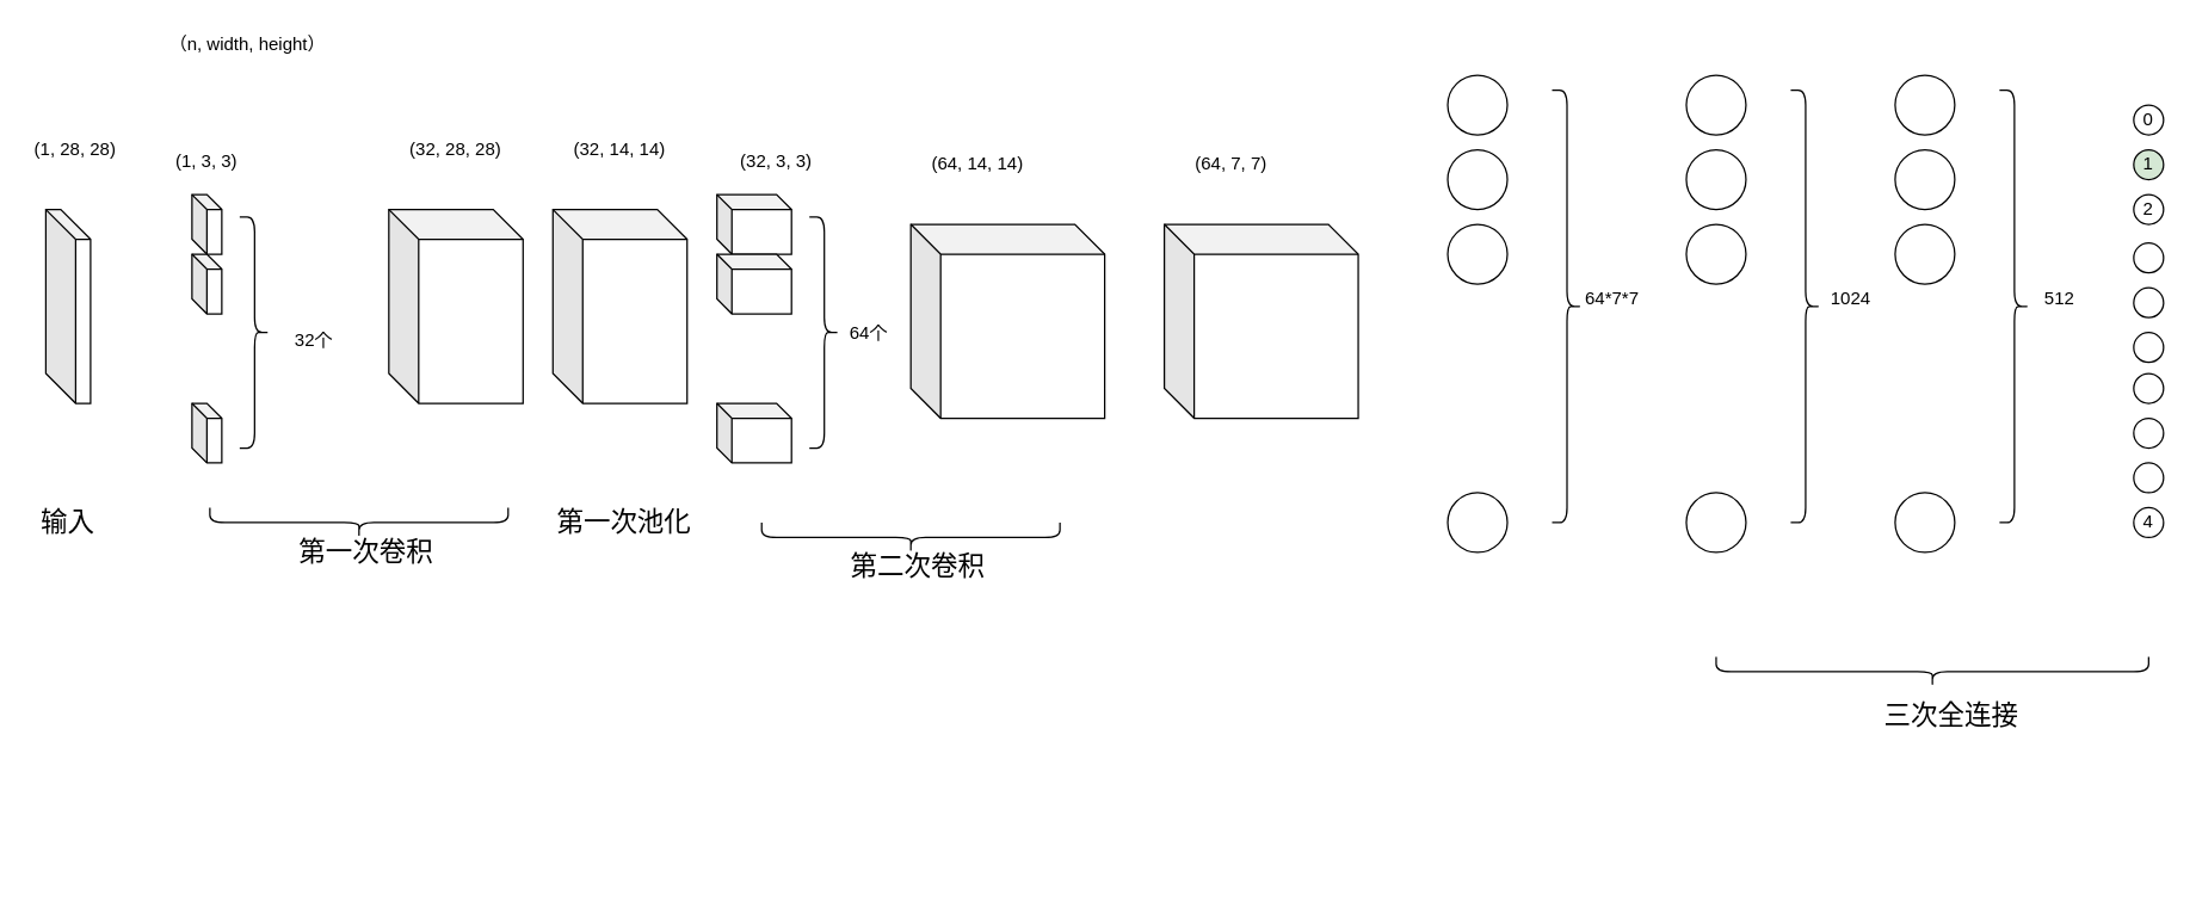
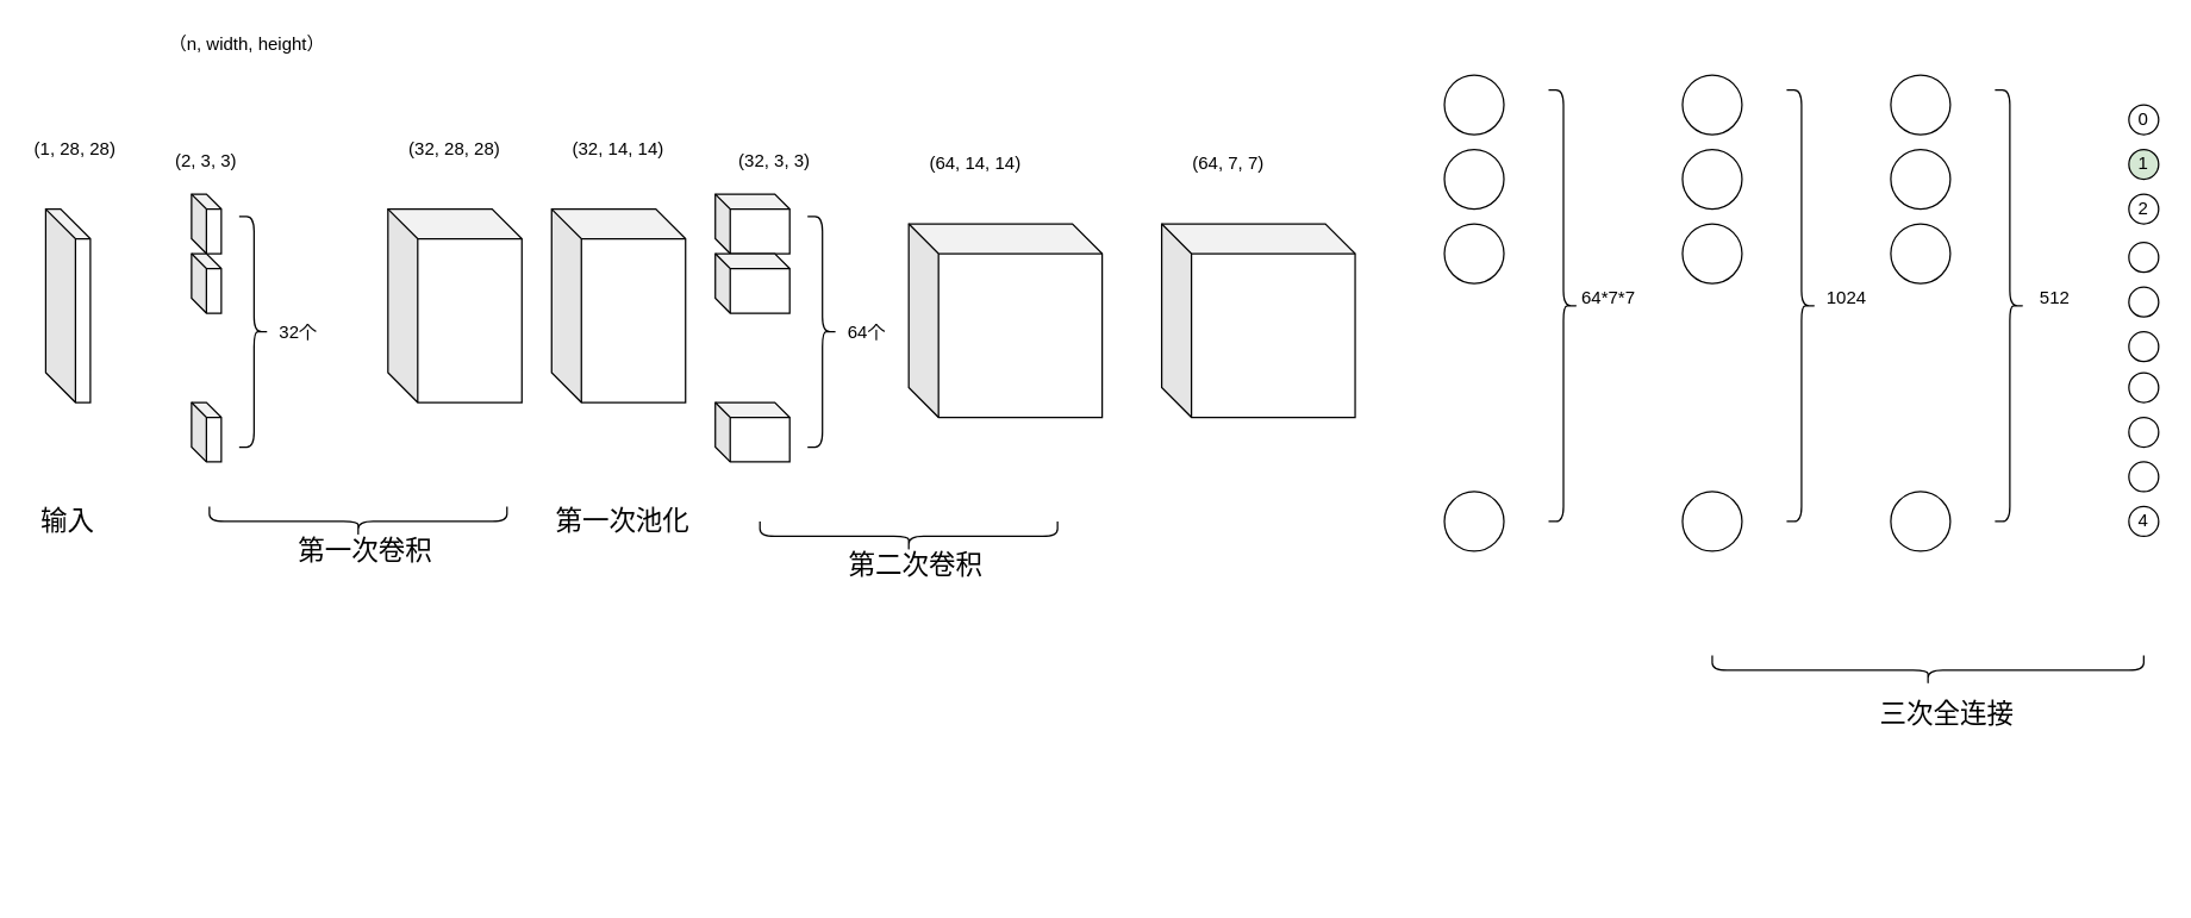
  <mxCell id="0" />
  <mxCell id="1" parent="0" />
  <mxCell id="2" value="" style="shape=cube;whiteSpace=wrap;html=1;boundedLbl=1;backgroundOutline=1;darkOpacity=0.05;darkOpacity2=0.1;" vertex="1" parent="1"><mxGeometry x="30" y="140" width="30" height="130" as="geometry" /></mxCell>
  <mxCell id="3" value="（n, width, height）" style="text;html=1;align=center;verticalAlign=middle;resizable=0;points=[];autosize=1;strokeColor=none;" vertex="1" parent="1"><mxGeometry x="105" y="20" width="120" height="20" as="geometry" /></mxCell>
  <mxCell id="4" value="(1, 28, 28)" style="text;html=1;strokeColor=none;fillColor=none;align=center;verticalAlign=middle;whiteSpace=wrap;rounded=0;" vertex="1" parent="1"><mxGeometry x="20" y="90" width="60" height="20" as="geometry" /></mxCell>
  <mxCell id="5" value="" style="shape=cube;whiteSpace=wrap;html=1;boundedLbl=1;backgroundOutline=1;darkOpacity=0.05;darkOpacity2=0.1;size=10;" vertex="1" parent="1"><mxGeometry x="128" y="130" width="20" height="40" as="geometry" /></mxCell>
- <mxCell id="6" value="&lt;br&gt;(1, 3, 3)" style="text;html=1;strokeColor=none;fillColor=none;align=center;verticalAlign=middle;whiteSpace=wrap;rounded=0;" vertex="1" parent="1"><mxGeometry x="108" y="90" width="60" height="20" as="geometry" /></mxCell>
+ <mxCell id="6" value="&lt;br&gt;(2, 3, 3)" style="text;html=1;strokeColor=none;fillColor=none;align=center;verticalAlign=middle;whiteSpace=wrap;rounded=0;" vertex="1" parent="1"><mxGeometry x="108" y="90" width="60" height="20" as="geometry" /></mxCell>
  <mxCell id="7" value="" style="shape=cube;whiteSpace=wrap;html=1;boundedLbl=1;backgroundOutline=1;darkOpacity=0.05;darkOpacity2=0.1;size=10;" vertex="1" parent="1"><mxGeometry x="128" y="170" width="20" height="40" as="geometry" /></mxCell>
  <mxCell id="8" value="" style="shape=cube;whiteSpace=wrap;html=1;boundedLbl=1;backgroundOutline=1;darkOpacity=0.05;darkOpacity2=0.1;size=10;" vertex="1" parent="1"><mxGeometry x="128" y="270" width="20" height="40" as="geometry" /></mxCell>
  <mxCell id="9" value="" style="shape=cube;whiteSpace=wrap;html=1;boundedLbl=1;backgroundOutline=1;darkOpacity=0.05;darkOpacity2=0.1;" vertex="1" parent="1"><mxGeometry x="260" y="140" width="90" height="130" as="geometry" /></mxCell>
  <mxCell id="10" value="(32, 28, 28)" style="text;html=1;strokeColor=none;fillColor=none;align=center;verticalAlign=middle;whiteSpace=wrap;rounded=0;" vertex="1" parent="1"><mxGeometry x="265" y="90" width="80" height="20" as="geometry" /></mxCell>
  <mxCell id="11" value="" style="shape=cube;whiteSpace=wrap;html=1;boundedLbl=1;backgroundOutline=1;darkOpacity=0.05;darkOpacity2=0.1;" vertex="1" parent="1"><mxGeometry x="370" y="140" width="90" height="130" as="geometry" /></mxCell>
  <mxCell id="12" value="(32, 14, 14)" style="text;html=1;strokeColor=none;fillColor=none;align=center;verticalAlign=middle;whiteSpace=wrap;rounded=0;" vertex="1" parent="1"><mxGeometry x="375" y="90" width="80" height="20" as="geometry" /></mxCell>
  <mxCell id="13" value="" style="shape=curlyBracket;whiteSpace=wrap;html=1;rounded=1;flipH=1;" vertex="1" parent="1"><mxGeometry x="160" y="145" width="20" height="155" as="geometry" /></mxCell>
- <mxCell id="14" value="32个" style="text;html=1;strokeColor=none;fillColor=none;align=center;verticalAlign=middle;whiteSpace=wrap;rounded=0;" vertex="1" parent="1"><mxGeometry x="190" y="217.5" width="40" height="20" as="geometry" /></mxCell>
+ <mxCell id="14" value="32个" style="text;html=1;strokeColor=none;fillColor=none;align=center;verticalAlign=middle;whiteSpace=wrap;rounded=0;" vertex="1" parent="1"><mxGeometry x="180" y="212.5" width="40" height="20" as="geometry" /></mxCell>
  <mxCell id="15" value="" style="shape=cube;whiteSpace=wrap;html=1;boundedLbl=1;backgroundOutline=1;darkOpacity=0.05;darkOpacity2=0.1;size=10;" vertex="1" parent="1"><mxGeometry x="480" y="130" width="50" height="40" as="geometry" /></mxCell>
  <mxCell id="16" value="&lt;br&gt;(32, 3, 3)" style="text;html=1;strokeColor=none;fillColor=none;align=center;verticalAlign=middle;whiteSpace=wrap;rounded=0;" vertex="1" parent="1"><mxGeometry x="490" y="90" width="60" height="20" as="geometry" /></mxCell>
  <mxCell id="17" value="" style="shape=cube;whiteSpace=wrap;html=1;boundedLbl=1;backgroundOutline=1;darkOpacity=0.05;darkOpacity2=0.1;size=10;" vertex="1" parent="1"><mxGeometry x="480" y="170" width="50" height="40" as="geometry" /></mxCell>
  <mxCell id="18" value="" style="shape=cube;whiteSpace=wrap;html=1;boundedLbl=1;backgroundOutline=1;darkOpacity=0.05;darkOpacity2=0.1;size=10;" vertex="1" parent="1"><mxGeometry x="480" y="270" width="50" height="40" as="geometry" /></mxCell>
  <mxCell id="19" value="" style="shape=curlyBracket;whiteSpace=wrap;html=1;rounded=1;flipH=1;" vertex="1" parent="1"><mxGeometry x="542" y="145" width="20" height="155" as="geometry" /></mxCell>
  <mxCell id="20" value="64个" style="text;html=1;strokeColor=none;fillColor=none;align=center;verticalAlign=middle;whiteSpace=wrap;rounded=0;" vertex="1" parent="1"><mxGeometry x="562" y="212.5" width="40" height="20" as="geometry" /></mxCell>
  <mxCell id="21" value="" style="shape=cube;whiteSpace=wrap;html=1;boundedLbl=1;backgroundOutline=1;darkOpacity=0.05;darkOpacity2=0.1;" vertex="1" parent="1"><mxGeometry x="610" y="150" width="130" height="130" as="geometry" /></mxCell>
  <mxCell id="22" value="(64, 14, 14)" style="text;html=1;strokeColor=none;fillColor=none;align=center;verticalAlign=middle;whiteSpace=wrap;rounded=0;" vertex="1" parent="1"><mxGeometry x="615" y="100" width="80" height="20" as="geometry" /></mxCell>
  <mxCell id="23" value="" style="shape=cube;whiteSpace=wrap;html=1;boundedLbl=1;backgroundOutline=1;darkOpacity=0.05;darkOpacity2=0.1;" vertex="1" parent="1"><mxGeometry x="780" y="150" width="130" height="130" as="geometry" /></mxCell>
  <mxCell id="24" value="(64, 7, 7)" style="text;html=1;strokeColor=none;fillColor=none;align=center;verticalAlign=middle;whiteSpace=wrap;rounded=0;" vertex="1" parent="1"><mxGeometry x="785" y="100" width="80" height="20" as="geometry" /></mxCell>
  <mxCell id="25" value="" style="ellipse;whiteSpace=wrap;html=1;" vertex="1" parent="1"><mxGeometry x="970" y="50" width="40" height="40" as="geometry" /></mxCell>
  <mxCell id="26" value="" style="ellipse;whiteSpace=wrap;html=1;" vertex="1" parent="1"><mxGeometry x="970" y="100" width="40" height="40" as="geometry" /></mxCell>
  <mxCell id="27" value="" style="ellipse;whiteSpace=wrap;html=1;" vertex="1" parent="1"><mxGeometry x="970" y="150" width="40" height="40" as="geometry" /></mxCell>
  <mxCell id="28" value="" style="ellipse;whiteSpace=wrap;html=1;" vertex="1" parent="1"><mxGeometry x="970" y="330" width="40" height="40" as="geometry" /></mxCell>
  <mxCell id="29" value="" style="shape=curlyBracket;whiteSpace=wrap;html=1;rounded=1;flipH=1;" vertex="1" parent="1"><mxGeometry x="1040" y="60" width="20" height="290" as="geometry" /></mxCell>
  <mxCell id="30" value="64*7*7" style="text;html=1;align=center;verticalAlign=middle;resizable=0;points=[];autosize=1;strokeColor=none;" vertex="1" parent="1"><mxGeometry x="1055" y="190" width="50" height="20" as="geometry" /></mxCell>
  <mxCell id="31" value="" style="ellipse;whiteSpace=wrap;html=1;" vertex="1" parent="1"><mxGeometry x="1130" y="50" width="40" height="40" as="geometry" /></mxCell>
  <mxCell id="32" value="" style="ellipse;whiteSpace=wrap;html=1;" vertex="1" parent="1"><mxGeometry x="1130" y="100" width="40" height="40" as="geometry" /></mxCell>
  <mxCell id="33" value="" style="ellipse;whiteSpace=wrap;html=1;" vertex="1" parent="1"><mxGeometry x="1130" y="150" width="40" height="40" as="geometry" /></mxCell>
  <mxCell id="34" value="" style="ellipse;whiteSpace=wrap;html=1;" vertex="1" parent="1"><mxGeometry x="1130" y="330" width="40" height="40" as="geometry" /></mxCell>
  <mxCell id="35" value="" style="shape=curlyBracket;whiteSpace=wrap;html=1;rounded=1;flipH=1;" vertex="1" parent="1"><mxGeometry x="1200" y="60" width="20" height="290" as="geometry" /></mxCell>
  <mxCell id="36" value="1024" style="text;html=1;align=center;verticalAlign=middle;resizable=0;points=[];autosize=1;strokeColor=none;" vertex="1" parent="1"><mxGeometry x="1220" y="190" width="40" height="20" as="geometry" /></mxCell>
  <mxCell id="37" value="" style="ellipse;whiteSpace=wrap;html=1;" vertex="1" parent="1"><mxGeometry x="1270" y="50" width="40" height="40" as="geometry" /></mxCell>
  <mxCell id="38" value="" style="ellipse;whiteSpace=wrap;html=1;" vertex="1" parent="1"><mxGeometry x="1270" y="100" width="40" height="40" as="geometry" /></mxCell>
  <mxCell id="39" value="" style="ellipse;whiteSpace=wrap;html=1;" vertex="1" parent="1"><mxGeometry x="1270" y="150" width="40" height="40" as="geometry" /></mxCell>
  <mxCell id="40" value="" style="ellipse;whiteSpace=wrap;html=1;" vertex="1" parent="1"><mxGeometry x="1270" y="330" width="40" height="40" as="geometry" /></mxCell>
  <mxCell id="41" value="" style="shape=curlyBracket;whiteSpace=wrap;html=1;rounded=1;flipH=1;" vertex="1" parent="1"><mxGeometry x="1340" y="60" width="20" height="290" as="geometry" /></mxCell>
  <mxCell id="42" value="512" style="text;html=1;align=center;verticalAlign=middle;resizable=0;points=[];autosize=1;strokeColor=none;" vertex="1" parent="1"><mxGeometry x="1360" y="190" width="40" height="20" as="geometry" /></mxCell>
  <mxCell id="43" value="0" style="ellipse;whiteSpace=wrap;html=1;" vertex="1" parent="1"><mxGeometry x="1430" y="70" width="20" height="20" as="geometry" /></mxCell>
  <mxCell id="44" value="1" style="ellipse;whiteSpace=wrap;html=1;fillColor=#d5e8d4;" vertex="1" parent="1"><mxGeometry x="1430" y="100" width="20" height="20" as="geometry" /></mxCell>
  <mxCell id="45" value="2" style="ellipse;whiteSpace=wrap;html=1;" vertex="1" parent="1"><mxGeometry x="1430" y="130" width="20" height="20" as="geometry" /></mxCell>
  <mxCell id="46" value="" style="ellipse;whiteSpace=wrap;html=1;" vertex="1" parent="1"><mxGeometry x="1430" y="162.5" width="20" height="20" as="geometry" /></mxCell>
  <mxCell id="47" value="" style="ellipse;whiteSpace=wrap;html=1;" vertex="1" parent="1"><mxGeometry x="1430" y="192.5" width="20" height="20" as="geometry" /></mxCell>
  <mxCell id="48" value="" style="ellipse;whiteSpace=wrap;html=1;" vertex="1" parent="1"><mxGeometry x="1430" y="222.5" width="20" height="20" as="geometry" /></mxCell>
  <mxCell id="49" value="" style="ellipse;whiteSpace=wrap;html=1;" vertex="1" parent="1"><mxGeometry x="1430" y="250" width="20" height="20" as="geometry" /></mxCell>
  <mxCell id="50" value="" style="ellipse;whiteSpace=wrap;html=1;" vertex="1" parent="1"><mxGeometry x="1430" y="280" width="20" height="20" as="geometry" /></mxCell>
  <mxCell id="51" value="" style="ellipse;whiteSpace=wrap;html=1;" vertex="1" parent="1"><mxGeometry x="1430" y="310" width="20" height="20" as="geometry" /></mxCell>
  <mxCell id="52" value="4" style="ellipse;whiteSpace=wrap;html=1;" vertex="1" parent="1"><mxGeometry x="1430" y="340" width="20" height="20" as="geometry" /></mxCell>
  <mxCell id="53" value="输入" style="text;html=1;strokeColor=none;fillColor=none;align=center;verticalAlign=middle;whiteSpace=wrap;rounded=0;fontSize=18;" vertex="1" parent="1"><mxGeometry x="25" y="340" width="40" height="20" as="geometry" /></mxCell>
  <mxCell id="54" value="" style="shape=curlyBracket;whiteSpace=wrap;html=1;rounded=1;flipH=1;rotation=90;" vertex="1" parent="1"><mxGeometry x="230" y="250" width="20" height="200" as="geometry" /></mxCell>
  <mxCell id="55" value="第一次卷积" style="text;html=1;strokeColor=none;fillColor=none;align=center;verticalAlign=middle;whiteSpace=wrap;rounded=0;fontSize=18;" vertex="1" parent="1"><mxGeometry x="180" y="360" width="130" height="20" as="geometry" /></mxCell>
  <mxCell id="56" value="第一次池化" style="text;html=1;strokeColor=none;fillColor=none;align=center;verticalAlign=middle;whiteSpace=wrap;rounded=0;fontSize=18;" vertex="1" parent="1"><mxGeometry x="370" y="340" width="96" height="20" as="geometry" /></mxCell>
  <mxCell id="57" value="" style="shape=curlyBracket;whiteSpace=wrap;html=1;rounded=1;flipH=1;rotation=90;" vertex="1" parent="1"><mxGeometry x="600" y="260" width="20" height="200" as="geometry" /></mxCell>
  <mxCell id="58" value="第二次卷积" style="text;html=1;strokeColor=none;fillColor=none;align=center;verticalAlign=middle;whiteSpace=wrap;rounded=0;fontSize=18;" vertex="1" parent="1"><mxGeometry x="550" y="370" width="130" height="20" as="geometry" /></mxCell>
  <mxCell id="59" value="" style="shape=curlyBracket;whiteSpace=wrap;html=1;rounded=1;flipH=1;rotation=90;" vertex="1" parent="1"><mxGeometry x="1285" y="305" width="20" height="290" as="geometry" /></mxCell>
  <mxCell id="60" value="三次全连接" style="text;html=1;strokeColor=none;fillColor=none;align=center;verticalAlign=middle;whiteSpace=wrap;rounded=0;fontSize=18;" vertex="1" parent="1"><mxGeometry x="1260" y="470" width="96" height="20" as="geometry" /></mxCell>
